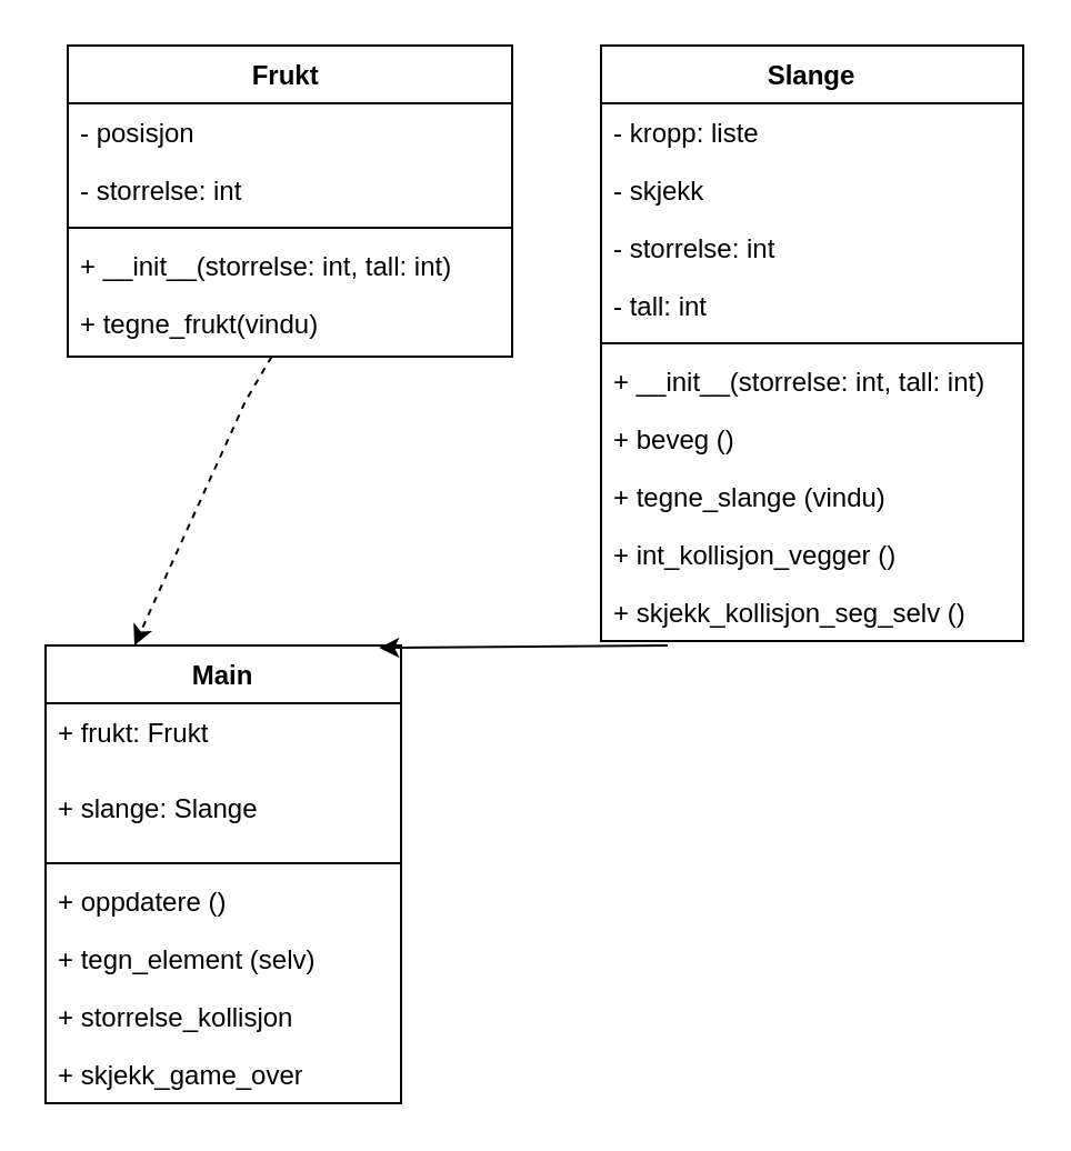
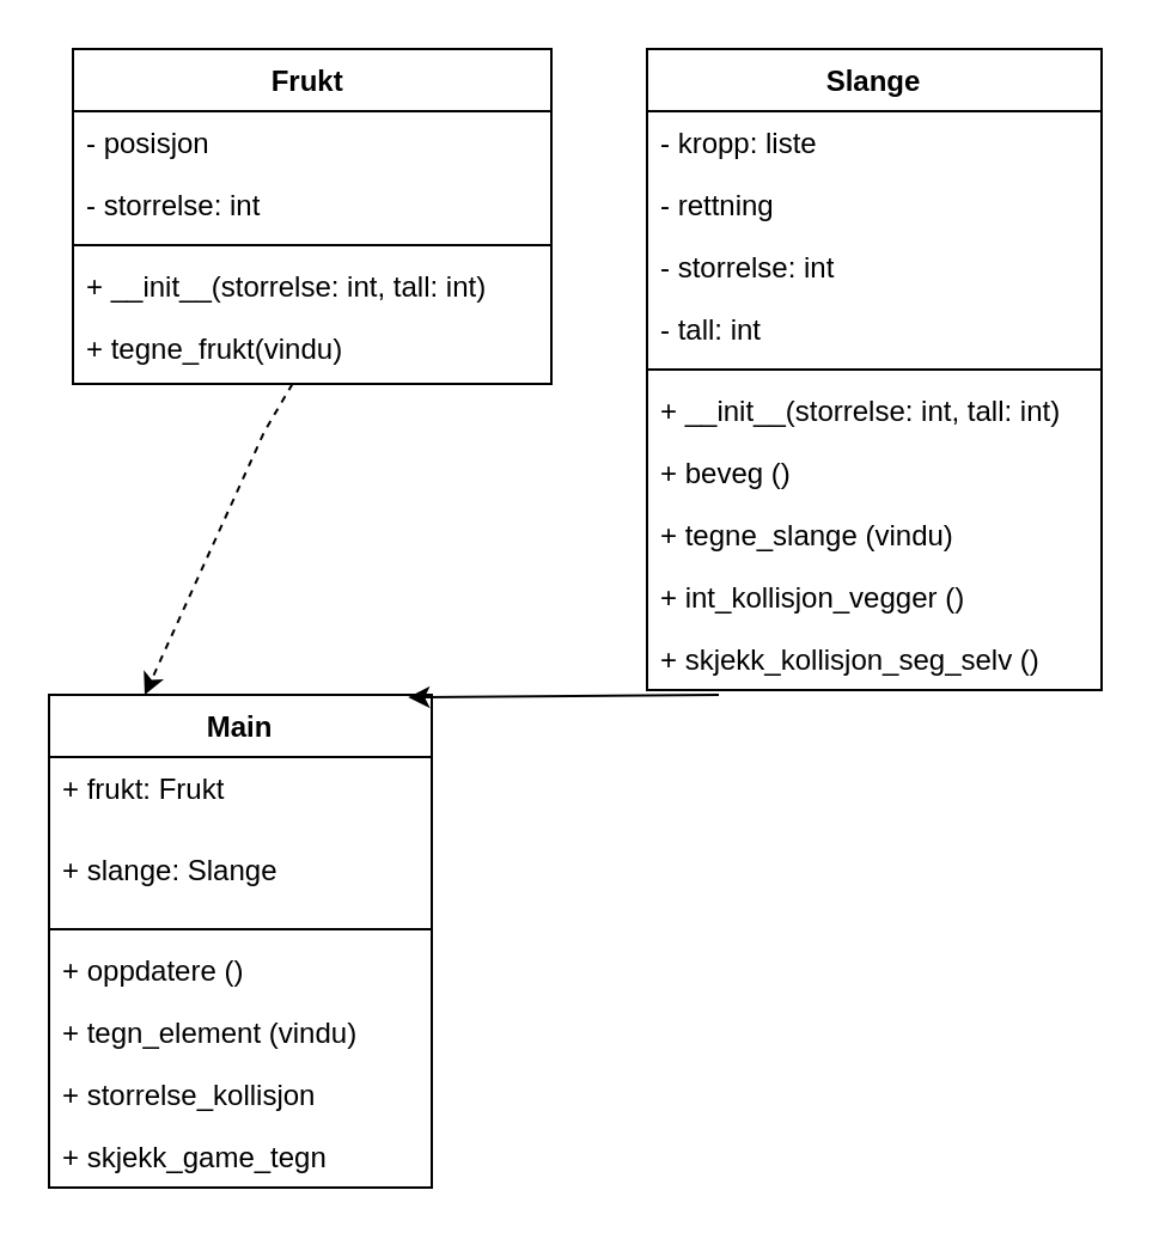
  <mxCell id="0" />
  <mxCell id="1" parent="0" />
  <mxCell id="2" value="Main" style="swimlane;fontStyle=1;align=center;verticalAlign=top;childLayout=stackLayout;horizontal=1;startSize=26;horizontalStack=0;resizeParent=1;resizeParentMax=0;resizeLast=0;collapsible=1;marginBottom=0;whiteSpace=wrap;html=1;" parent="1" vertex="1"><mxGeometry x="20" y="290" width="160" height="206" as="geometry" /></mxCell>
  <mxCell id="3" value="+ frukt: Frukt&amp;nbsp;&lt;br&gt;" style="text;strokeColor=none;fillColor=none;align=left;verticalAlign=top;spacingLeft=4;spacingRight=4;overflow=hidden;rotatable=0;points=[[0,0.5],[1,0.5]];portConstraint=eastwest;whiteSpace=wrap;html=1;" parent="2" vertex="1"><mxGeometry y="26" width="160" height="34" as="geometry" /></mxCell>
  <mxCell id="4" value="+ slange: Slange" style="text;strokeColor=none;fillColor=none;align=left;verticalAlign=top;spacingLeft=4;spacingRight=4;overflow=hidden;rotatable=0;points=[[0,0.5],[1,0.5]];portConstraint=eastwest;whiteSpace=wrap;html=1;" vertex="1" parent="2"><mxGeometry y="60" width="160" height="34" as="geometry" /></mxCell>
  <mxCell id="5" value="" style="line;strokeWidth=1;fillColor=none;align=left;verticalAlign=middle;spacingTop=-1;spacingLeft=3;spacingRight=3;rotatable=0;labelPosition=right;points=[];portConstraint=eastwest;strokeColor=inherit;" parent="2" vertex="1"><mxGeometry y="94" width="160" height="8" as="geometry" /></mxCell>
  <mxCell id="6" value="+ oppdatere ()&lt;br&gt;" style="text;strokeColor=none;fillColor=none;align=left;verticalAlign=top;spacingLeft=4;spacingRight=4;overflow=hidden;rotatable=0;points=[[0,0.5],[1,0.5]];portConstraint=eastwest;whiteSpace=wrap;html=1;" parent="2" vertex="1"><mxGeometry y="102" width="160" height="26" as="geometry" /></mxCell>
- <mxCell id="7" value="+ tegn_element (selv)&lt;br&gt;" style="text;strokeColor=none;fillColor=none;align=left;verticalAlign=top;spacingLeft=4;spacingRight=4;overflow=hidden;rotatable=0;points=[[0,0.5],[1,0.5]];portConstraint=eastwest;whiteSpace=wrap;html=1;" vertex="1" parent="2"><mxGeometry y="128" width="160" height="26" as="geometry" /></mxCell>
+ <mxCell id="7" value="+ tegn_element (vindu)&lt;br&gt;" style="text;strokeColor=none;fillColor=none;align=left;verticalAlign=top;spacingLeft=4;spacingRight=4;overflow=hidden;rotatable=0;points=[[0,0.5],[1,0.5]];portConstraint=eastwest;whiteSpace=wrap;html=1;" vertex="1" parent="2"><mxGeometry y="128" width="160" height="26" as="geometry" /></mxCell>
  <mxCell id="8" value="+ storrelse_kollisjon" style="text;strokeColor=none;fillColor=none;align=left;verticalAlign=top;spacingLeft=4;spacingRight=4;overflow=hidden;rotatable=0;points=[[0,0.5],[1,0.5]];portConstraint=eastwest;whiteSpace=wrap;html=1;" vertex="1" parent="2"><mxGeometry y="154" width="160" height="26" as="geometry" /></mxCell>
- <mxCell id="9" value="+ skjekk_game_over" style="text;strokeColor=none;fillColor=none;align=left;verticalAlign=top;spacingLeft=4;spacingRight=4;overflow=hidden;rotatable=0;points=[[0,0.5],[1,0.5]];portConstraint=eastwest;whiteSpace=wrap;html=1;" vertex="1" parent="2"><mxGeometry y="180" width="160" height="26" as="geometry" /></mxCell>
+ <mxCell id="9" value="+ skjekk_game_tegn" style="text;strokeColor=none;fillColor=none;align=left;verticalAlign=top;spacingLeft=4;spacingRight=4;overflow=hidden;rotatable=0;points=[[0,0.5],[1,0.5]];portConstraint=eastwest;whiteSpace=wrap;html=1;" vertex="1" parent="2"><mxGeometry y="180" width="160" height="26" as="geometry" /></mxCell>
  <mxCell id="10" value="Frukt&amp;nbsp;" style="swimlane;fontStyle=1;align=center;verticalAlign=top;childLayout=stackLayout;horizontal=1;startSize=26;horizontalStack=0;resizeParent=1;resizeParentMax=0;resizeLast=0;collapsible=1;marginBottom=0;whiteSpace=wrap;html=1;" parent="1" vertex="1"><mxGeometry x="30" y="20" width="200" height="140" as="geometry" /></mxCell>
  <mxCell id="11" value="- posisjon" style="text;strokeColor=none;fillColor=none;align=left;verticalAlign=top;spacingLeft=4;spacingRight=4;overflow=hidden;rotatable=0;points=[[0,0.5],[1,0.5]];portConstraint=eastwest;whiteSpace=wrap;html=1;" parent="10" vertex="1"><mxGeometry y="26" width="200" height="26" as="geometry" /></mxCell>
  <mxCell id="12" value="- storrelse: int" style="text;strokeColor=none;fillColor=none;align=left;verticalAlign=top;spacingLeft=4;spacingRight=4;overflow=hidden;rotatable=0;points=[[0,0.5],[1,0.5]];portConstraint=eastwest;whiteSpace=wrap;html=1;" vertex="1" parent="10"><mxGeometry y="52" width="200" height="26" as="geometry" /></mxCell>
  <mxCell id="13" value="" style="line;strokeWidth=1;fillColor=none;align=left;verticalAlign=middle;spacingTop=-1;spacingLeft=3;spacingRight=3;rotatable=0;labelPosition=right;points=[];portConstraint=eastwest;strokeColor=inherit;" parent="10" vertex="1"><mxGeometry y="78" width="200" height="8" as="geometry" /></mxCell>
  <mxCell id="14" value="+ __init__(storrelse: int, tall: int)" style="text;strokeColor=none;fillColor=none;align=left;verticalAlign=top;spacingLeft=4;spacingRight=4;overflow=hidden;rotatable=0;points=[[0,0.5],[1,0.5]];portConstraint=eastwest;whiteSpace=wrap;html=1;" parent="10" vertex="1"><mxGeometry y="86" width="200" height="26" as="geometry" /></mxCell>
  <mxCell id="15" value="+ tegne_frukt(vindu)" style="text;strokeColor=none;fillColor=none;align=left;verticalAlign=top;spacingLeft=4;spacingRight=4;overflow=hidden;rotatable=0;points=[[0,0.5],[1,0.5]];portConstraint=eastwest;whiteSpace=wrap;html=1;" vertex="1" parent="10"><mxGeometry y="112" width="200" height="28" as="geometry" /></mxCell>
  <mxCell id="16" value="Slange" style="swimlane;fontStyle=1;align=center;verticalAlign=top;childLayout=stackLayout;horizontal=1;startSize=26;horizontalStack=0;resizeParent=1;resizeParentMax=0;resizeLast=0;collapsible=1;marginBottom=0;whiteSpace=wrap;html=1;" parent="1" vertex="1"><mxGeometry x="270" y="20" width="190" height="268" as="geometry" /></mxCell>
  <mxCell id="17" value="- kropp: liste" style="text;strokeColor=none;fillColor=none;align=left;verticalAlign=top;spacingLeft=4;spacingRight=4;overflow=hidden;rotatable=0;points=[[0,0.5],[1,0.5]];portConstraint=eastwest;whiteSpace=wrap;html=1;" parent="16" vertex="1"><mxGeometry y="26" width="190" height="26" as="geometry" /></mxCell>
- <mxCell id="18" value="- skjekk" style="text;strokeColor=none;fillColor=none;align=left;verticalAlign=top;spacingLeft=4;spacingRight=4;overflow=hidden;rotatable=0;points=[[0,0.5],[1,0.5]];portConstraint=eastwest;whiteSpace=wrap;html=1;" vertex="1" parent="16"><mxGeometry y="52" width="190" height="26" as="geometry" /></mxCell>
+ <mxCell id="18" value="- rettning" style="text;strokeColor=none;fillColor=none;align=left;verticalAlign=top;spacingLeft=4;spacingRight=4;overflow=hidden;rotatable=0;points=[[0,0.5],[1,0.5]];portConstraint=eastwest;whiteSpace=wrap;html=1;" vertex="1" parent="16"><mxGeometry y="52" width="190" height="26" as="geometry" /></mxCell>
  <mxCell id="19" value="- storrelse: int&amp;nbsp;" style="text;strokeColor=none;fillColor=none;align=left;verticalAlign=top;spacingLeft=4;spacingRight=4;overflow=hidden;rotatable=0;points=[[0,0.5],[1,0.5]];portConstraint=eastwest;whiteSpace=wrap;html=1;" vertex="1" parent="16"><mxGeometry y="78" width="190" height="26" as="geometry" /></mxCell>
  <mxCell id="20" value="- tall: int&amp;nbsp;" style="text;strokeColor=none;fillColor=none;align=left;verticalAlign=top;spacingLeft=4;spacingRight=4;overflow=hidden;rotatable=0;points=[[0,0.5],[1,0.5]];portConstraint=eastwest;whiteSpace=wrap;html=1;" vertex="1" parent="16"><mxGeometry y="104" width="190" height="26" as="geometry" /></mxCell>
  <mxCell id="21" value="" style="line;strokeWidth=1;fillColor=none;align=left;verticalAlign=middle;spacingTop=-1;spacingLeft=3;spacingRight=3;rotatable=0;labelPosition=right;points=[];portConstraint=eastwest;strokeColor=inherit;" parent="16" vertex="1"><mxGeometry y="130" width="190" height="8" as="geometry" /></mxCell>
  <mxCell id="22" value="+ __init__(storrelse: int, tall: int)" style="text;strokeColor=none;fillColor=none;align=left;verticalAlign=top;spacingLeft=4;spacingRight=4;overflow=hidden;rotatable=0;points=[[0,0.5],[1,0.5]];portConstraint=eastwest;whiteSpace=wrap;html=1;" parent="16" vertex="1"><mxGeometry y="138" width="190" height="26" as="geometry" /></mxCell>
  <mxCell id="23" value="+ beveg ()" style="text;strokeColor=none;fillColor=none;align=left;verticalAlign=top;spacingLeft=4;spacingRight=4;overflow=hidden;rotatable=0;points=[[0,0.5],[1,0.5]];portConstraint=eastwest;whiteSpace=wrap;html=1;" vertex="1" parent="16"><mxGeometry y="164" width="190" height="26" as="geometry" /></mxCell>
  <mxCell id="24" value="+ tegne_slange (vindu)" style="text;strokeColor=none;fillColor=none;align=left;verticalAlign=top;spacingLeft=4;spacingRight=4;overflow=hidden;rotatable=0;points=[[0,0.5],[1,0.5]];portConstraint=eastwest;whiteSpace=wrap;html=1;" vertex="1" parent="16"><mxGeometry y="190" width="190" height="26" as="geometry" /></mxCell>
  <mxCell id="25" value="+ int_kollisjon_vegger ()" style="text;strokeColor=none;fillColor=none;align=left;verticalAlign=top;spacingLeft=4;spacingRight=4;overflow=hidden;rotatable=0;points=[[0,0.5],[1,0.5]];portConstraint=eastwest;whiteSpace=wrap;html=1;" vertex="1" parent="16"><mxGeometry y="216" width="190" height="26" as="geometry" /></mxCell>
  <mxCell id="26" value="+ skjekk_kollisjon_seg_selv ()" style="text;strokeColor=none;fillColor=none;align=left;verticalAlign=top;spacingLeft=4;spacingRight=4;overflow=hidden;rotatable=0;points=[[0,0.5],[1,0.5]];portConstraint=eastwest;whiteSpace=wrap;html=1;" vertex="1" parent="16"><mxGeometry y="242" width="190" height="26" as="geometry" /></mxCell>
  <mxCell id="27" value="" style="endArrow=classic;html=1;rounded=0;entryX=0.25;entryY=0;entryDx=0;entryDy=0;dashed=1;" edge="1" parent="1" source="15" target="2"><mxGeometry width="50" height="50" relative="1" as="geometry"><mxPoint x="240" y="350" as="sourcePoint" /><mxPoint x="290" y="300" as="targetPoint" /><Array as="points"><mxPoint x="110" y="180" /></Array></mxGeometry></mxCell>
  <mxCell id="28" value="" style="endArrow=classic;html=1;rounded=0;entryX=0.938;entryY=0.005;entryDx=0;entryDy=0;entryPerimeter=0;" edge="1" parent="1" target="2"><mxGeometry width="50" height="50" relative="1" as="geometry"><mxPoint x="300" y="290" as="sourcePoint" /><mxPoint x="290" y="300" as="targetPoint" /></mxGeometry></mxCell>
